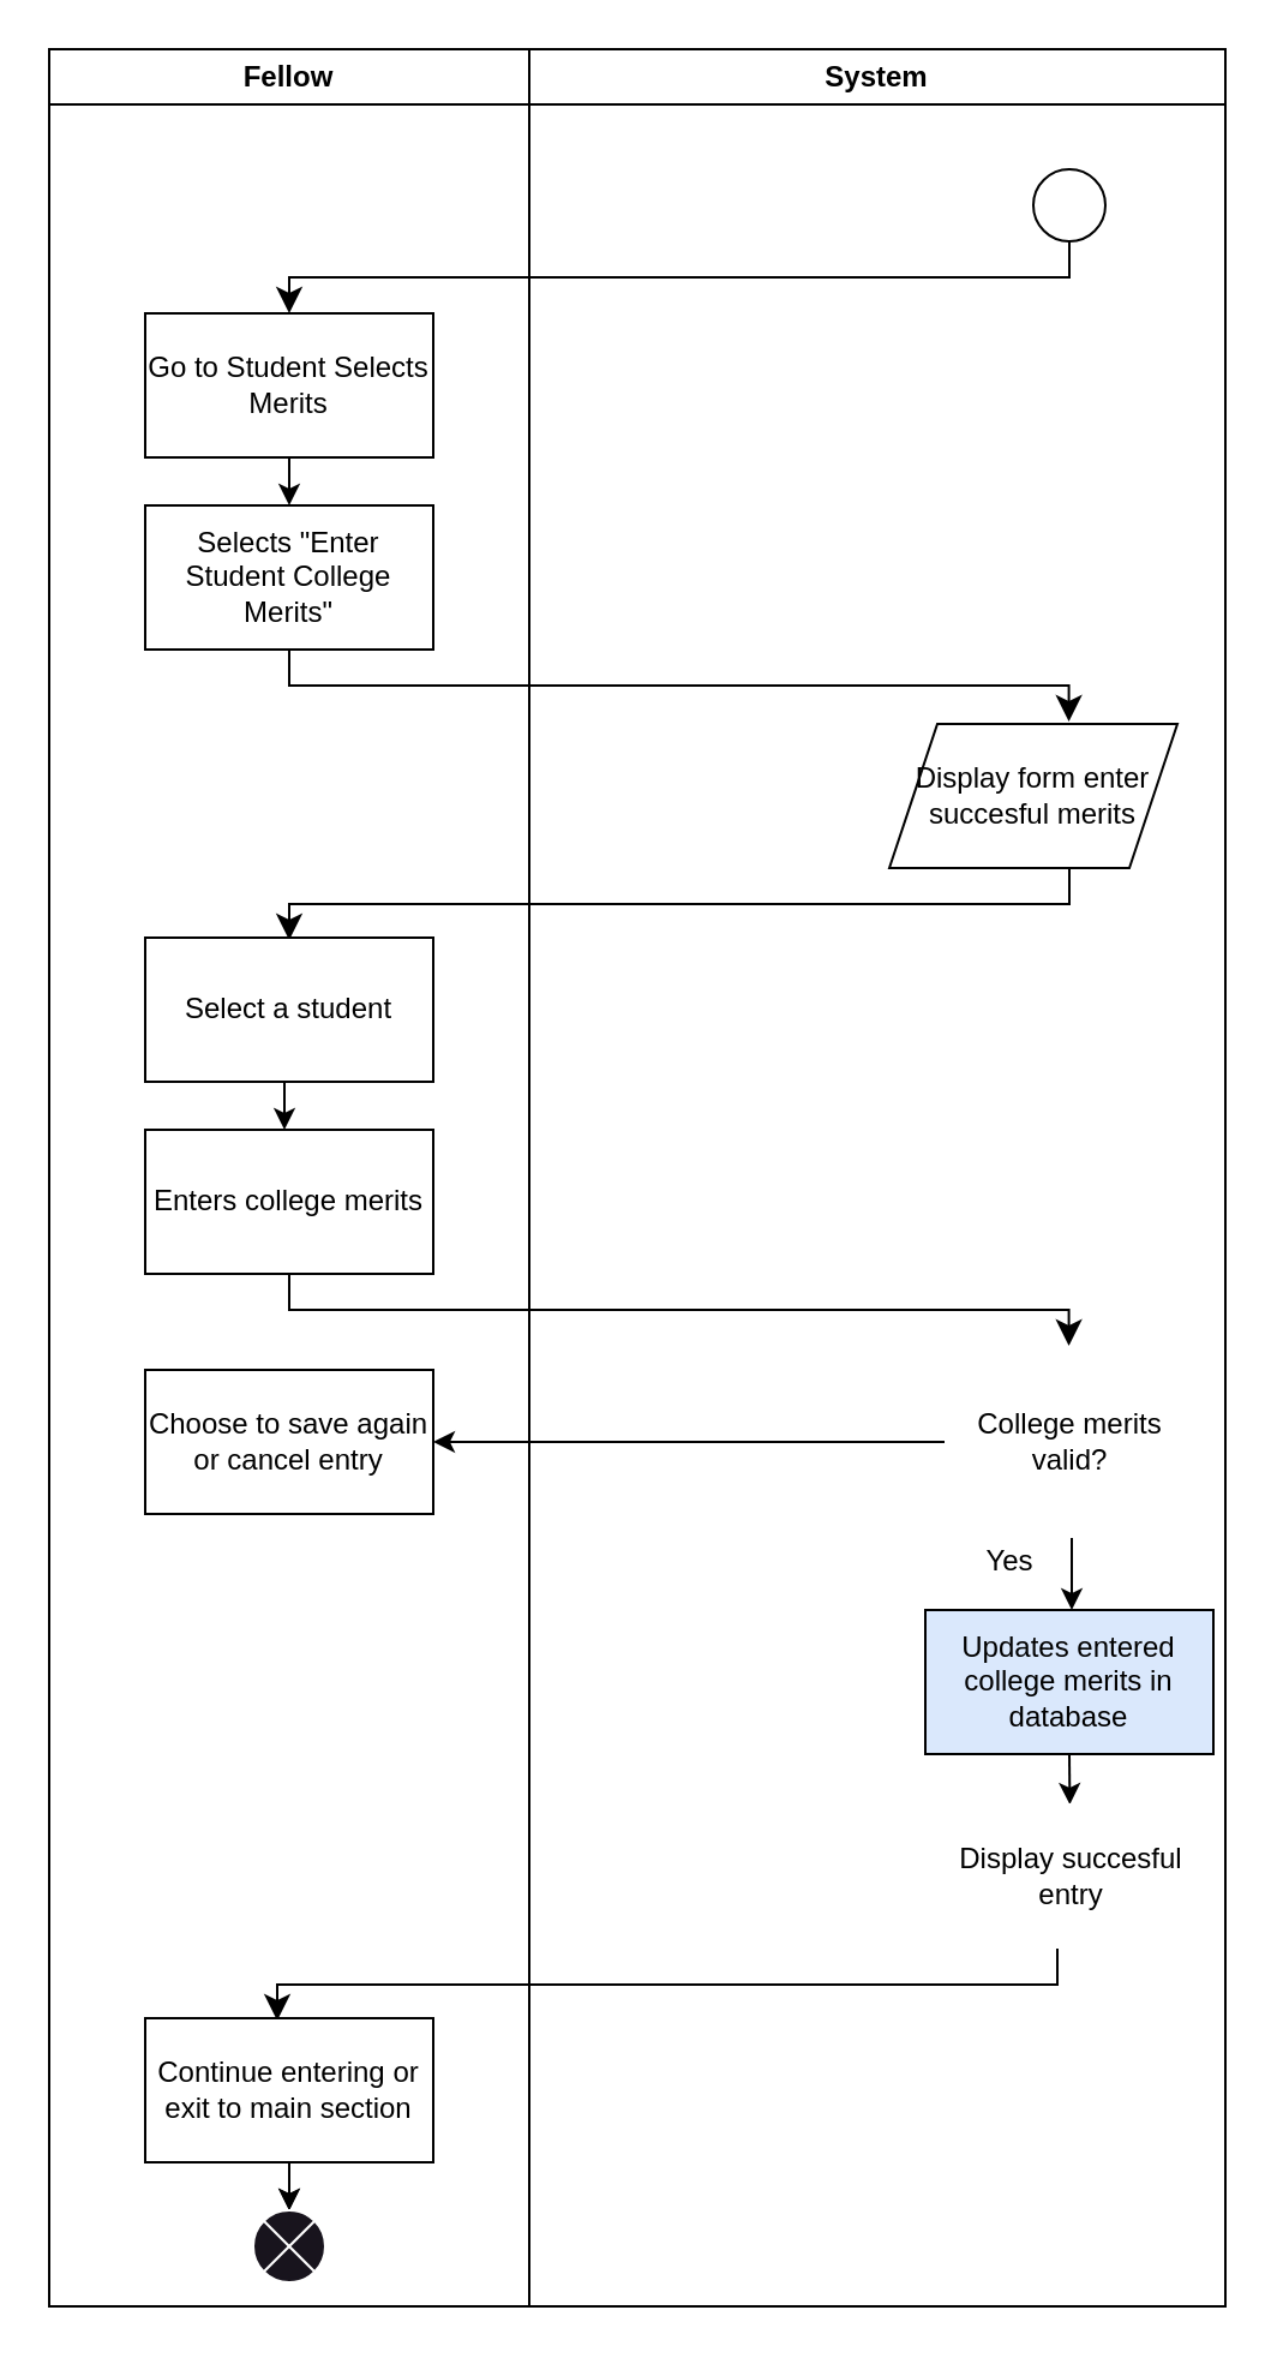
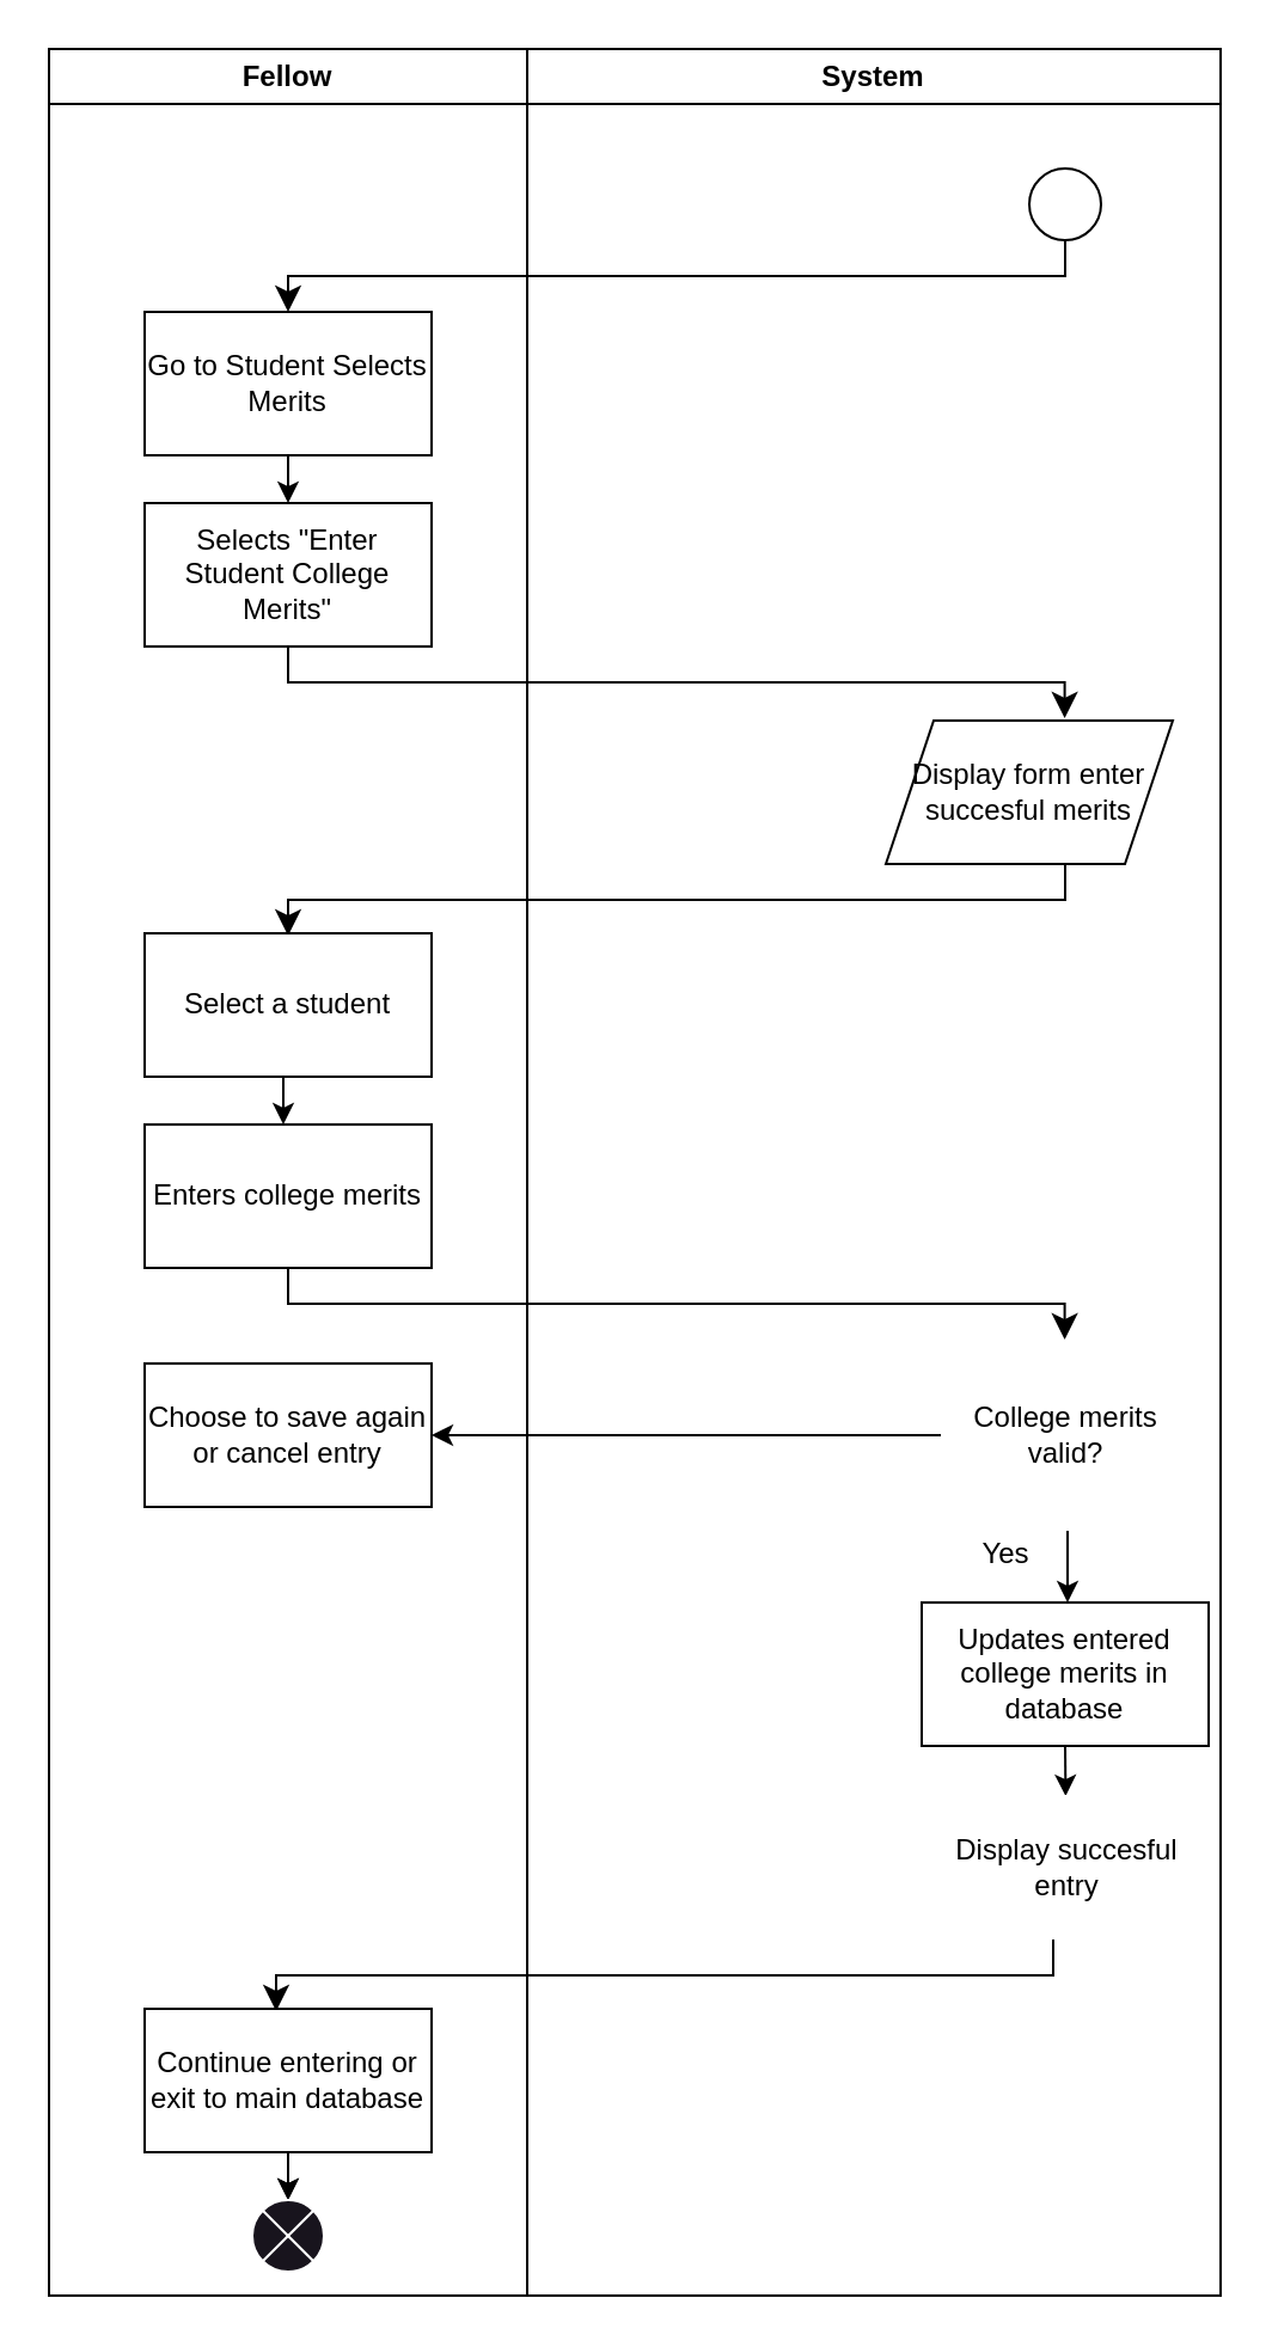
  <mxCell id="0" />
  <mxCell id="1" parent="0" />
  <mxCell id="2" value="" style="ellipse;" vertex="1" parent="1"><mxGeometry x="430" y="70" width="30" height="30" as="geometry" /></mxCell>
  <mxCell id="3" value="" style="edgeStyle=elbowEdgeStyle;elbow=vertical;endArrow=classic;html=1;curved=0;rounded=0;endSize=8;startSize=8;" edge="1" parent="1"><mxGeometry width="50" height="50" relative="1" as="geometry"><mxPoint x="445" y="100" as="sourcePoint" /><mxPoint x="120" y="130" as="targetPoint" /></mxGeometry></mxCell>
  <mxCell id="4" value="Go to Student Selects Merits" style="rounded=0;whiteSpace=wrap;html=1;" vertex="1" parent="1"><mxGeometry x="60" y="130" width="120" height="60" as="geometry" /></mxCell>
  <mxCell id="5" value="" style="endArrow=classic;html=1;" edge="1" parent="1"><mxGeometry width="50" height="50" relative="1" as="geometry"><mxPoint x="120" y="190" as="sourcePoint" /><mxPoint x="120" y="210" as="targetPoint" /></mxGeometry></mxCell>
  <mxCell id="6" value="Selects &quot;Enter Student College Merits&quot;" style="rounded=0;whiteSpace=wrap;html=1;" vertex="1" parent="1"><mxGeometry x="60" y="210" width="120" height="60" as="geometry" /></mxCell>
  <mxCell id="7" value="" style="edgeStyle=elbowEdgeStyle;elbow=vertical;endArrow=classic;html=1;curved=0;rounded=0;endSize=8;startSize=8;" edge="1" parent="1"><mxGeometry width="50" height="50" relative="1" as="geometry"><mxPoint x="120" y="270" as="sourcePoint" /><mxPoint x="444.8" y="300" as="targetPoint" /></mxGeometry></mxCell>
  <mxCell id="8" value="Display form enter succesful merits" style="shape=parallelogram;perimeter=parallelogramPerimeter;whiteSpace=wrap;html=1;fixedSize=1;" vertex="1" parent="1"><mxGeometry x="370" y="301" width="120" height="60" as="geometry" /></mxCell>
  <mxCell id="9" value="" style="edgeStyle=elbowEdgeStyle;elbow=vertical;endArrow=classic;html=1;curved=0;rounded=0;endSize=8;startSize=8;" edge="1" parent="1"><mxGeometry width="50" height="50" relative="1" as="geometry"><mxPoint x="445" y="361" as="sourcePoint" /><mxPoint x="120" y="391" as="targetPoint" /></mxGeometry></mxCell>
  <mxCell id="10" value="Select a student" style="rounded=0;whiteSpace=wrap;html=1;" vertex="1" parent="1"><mxGeometry x="60" y="390" width="120" height="60" as="geometry" /></mxCell>
  <mxCell id="11" value="" style="endArrow=classic;html=1;" edge="1" parent="1"><mxGeometry width="50" height="50" relative="1" as="geometry"><mxPoint x="118" y="450" as="sourcePoint" /><mxPoint x="118" y="470" as="targetPoint" /></mxGeometry></mxCell>
  <mxCell id="12" value="Enters college merits" style="rounded=0;whiteSpace=wrap;html=1;" vertex="1" parent="1"><mxGeometry x="60" y="470" width="120" height="60" as="geometry" /></mxCell>
  <mxCell id="13" value="" style="edgeStyle=elbowEdgeStyle;elbow=vertical;endArrow=classic;html=1;curved=0;rounded=0;endSize=8;startSize=8;" edge="1" parent="1"><mxGeometry width="50" height="50" relative="1" as="geometry"><mxPoint x="120" y="530" as="sourcePoint" /><mxPoint x="444.8" y="560" as="targetPoint" /></mxGeometry></mxCell>
  <mxCell id="14" value="College merits valid?" style="rhombus;whiteSpace=wrap;html=1;fillColor=#FFFFFF;strokeColor=#FFFFFF;" vertex="1" parent="1"><mxGeometry x="393" y="560" width="105" height="80" as="geometry" /></mxCell>
  <mxCell id="15" value="" style="endArrow=classic;html=1;" edge="1" parent="1"><mxGeometry width="50" height="50" relative="1" as="geometry"><mxPoint x="446" y="640" as="sourcePoint" /><mxPoint x="446" y="670" as="targetPoint" /></mxGeometry></mxCell>
  <mxCell id="16" value="Yes" style="text;html=1;align=center;verticalAlign=middle;resizable=0;points=[];autosize=1;strokeColor=none;fillColor=none;" vertex="1" parent="1"><mxGeometry x="400" y="635" width="40" height="30" as="geometry" /></mxCell>
- <mxCell id="17" value="Updates entered college merits in database" style="rounded=0;whiteSpace=wrap;html=1;fillColor=#dae8fc;" vertex="1" parent="1"><mxGeometry x="385" y="670" width="120" height="60" as="geometry" /></mxCell>
+ <mxCell id="17" value="Updates entered college merits in database" style="rounded=0;whiteSpace=wrap;html=1;" vertex="1" parent="1"><mxGeometry x="385" y="670" width="120" height="60" as="geometry" /></mxCell>
  <mxCell id="18" value="" style="endArrow=classic;html=1;" edge="1" parent="1" target="19"><mxGeometry width="50" height="50" relative="1" as="geometry"><mxPoint x="445" y="730" as="sourcePoint" /><mxPoint x="445" y="760" as="targetPoint" /></mxGeometry></mxCell>
  <mxCell id="19" value="Display succesful entry" style="shape=parallelogram;perimeter=parallelogramPerimeter;whiteSpace=wrap;html=1;fixedSize=1;fillColor=#FFFFFF;strokeColor=#FFFFFF;" vertex="1" parent="1"><mxGeometry x="385.5" y="751" width="120" height="60" as="geometry" /></mxCell>
  <mxCell id="20" value="" style="edgeStyle=elbowEdgeStyle;elbow=vertical;endArrow=classic;html=1;curved=0;rounded=0;endSize=8;startSize=8;" edge="1" parent="1"><mxGeometry width="50" height="50" relative="1" as="geometry"><mxPoint x="440" y="811" as="sourcePoint" /><mxPoint x="115" y="841" as="targetPoint" /></mxGeometry></mxCell>
  <mxCell id="21" value="" style="edgeStyle=none;html=1;" edge="1" parent="1" source="22" target="26"><mxGeometry relative="1" as="geometry" /></mxCell>
- <mxCell id="22" value="Continue entering or exit to main section" style="rounded=0;whiteSpace=wrap;html=1;" vertex="1" parent="1"><mxGeometry x="60" y="840" width="120" height="60" as="geometry" /></mxCell>
+ <mxCell id="22" value="Continue entering or exit to main database" style="rounded=0;whiteSpace=wrap;html=1;" vertex="1" parent="1"><mxGeometry x="60" y="840" width="120" height="60" as="geometry" /></mxCell>
  <mxCell id="23" value="" style="endArrow=classic;html=1;" edge="1" parent="1"><mxGeometry width="50" height="50" relative="1" as="geometry"><mxPoint x="120" y="900" as="sourcePoint" /><mxPoint x="120" y="920" as="targetPoint" /></mxGeometry></mxCell>
  <mxCell id="24" value="" style="endArrow=classic;html=1;" edge="1" parent="1"><mxGeometry width="50" height="50" relative="1" as="geometry"><mxPoint x="393" y="600" as="sourcePoint" /><mxPoint x="180" y="600" as="targetPoint" /></mxGeometry></mxCell>
  <mxCell id="25" value="Choose to save again or cancel entry" style="rounded=0;whiteSpace=wrap;html=1;" vertex="1" parent="1"><mxGeometry x="60" y="570" width="120" height="60" as="geometry" /></mxCell>
  <mxCell id="26" value="" style="shape=sumEllipse;perimeter=ellipsePerimeter;whiteSpace=wrap;html=1;backgroundOutline=1;fillColor=#18141D;strokeColor=#FFFFFF;" vertex="1" parent="1"><mxGeometry x="105" y="920" width="30" height="30" as="geometry" /></mxCell>
  <mxCell id="27" value="Fellow" style="swimlane;whiteSpace=wrap;html=1;fillColor=#FFFFFF;" vertex="1" parent="1"><mxGeometry x="20" width="200" height="940" as="geometry" y="20" /></mxCell>
  <mxCell id="28" value="System" style="swimlane;whiteSpace=wrap;html=1;fillColor=#FFFFFF;" vertex="1" parent="1"><mxGeometry x="220" width="290" height="940" as="geometry" y="20" /></mxCell>
